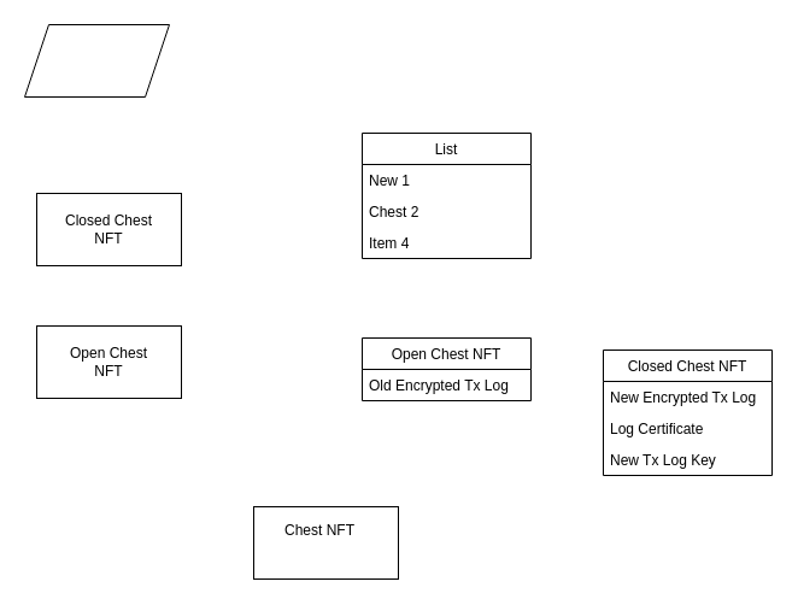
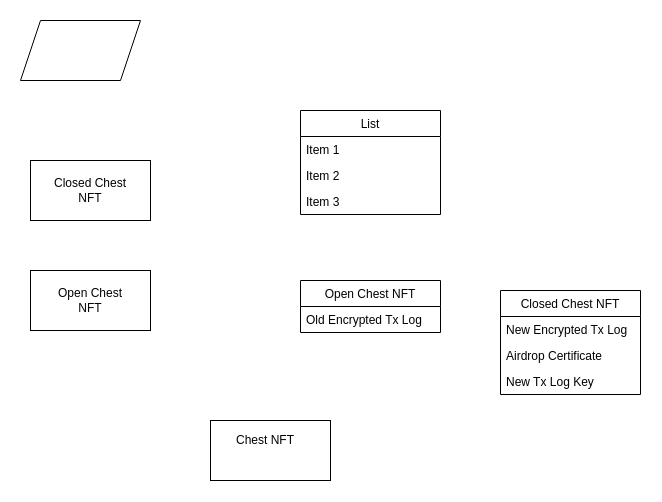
  <mxCell id="0" />
  <mxCell id="1" parent="0" />
  <mxCell id="2" value="" style="rounded=0;whiteSpace=wrap;html=1;" parent="1" vertex="1"><mxGeometry x="210" y="420" width="120" height="60" as="geometry" /></mxCell>
  <mxCell id="3" value="Chest NFT" style="text;html=1;strokeColor=none;fillColor=none;align=center;verticalAlign=middle;whiteSpace=wrap;rounded=0;" parent="1" vertex="1"><mxGeometry x="230" y="430" width="70" height="20" as="geometry" /></mxCell>
  <mxCell id="4" value="" style="rounded=0;whiteSpace=wrap;html=1;" parent="1" vertex="1"><mxGeometry x="30" y="160" width="120" height="60" as="geometry" /></mxCell>
  <mxCell id="5" value="Closed Chest NFT" style="text;html=1;strokeColor=none;fillColor=none;align=center;verticalAlign=middle;whiteSpace=wrap;rounded=0;" parent="1" vertex="1"><mxGeometry x="45" y="180" width="90" height="20" as="geometry" /></mxCell>
  <mxCell id="6" value="" style="rounded=0;whiteSpace=wrap;html=1;" parent="1" vertex="1"><mxGeometry x="30" y="270" width="120" height="60" as="geometry" /></mxCell>
  <mxCell id="7" value="Open Chest NFT" style="text;html=1;strokeColor=none;fillColor=none;align=center;verticalAlign=middle;whiteSpace=wrap;rounded=0;" parent="1" vertex="1"><mxGeometry x="55" y="290" width="70" height="20" as="geometry" /></mxCell>
  <mxCell id="8" value="Open Chest NFT" style="swimlane;fontStyle=0;childLayout=stackLayout;horizontal=1;startSize=26;horizontalStack=0;resizeParent=1;resizeParentMax=0;resizeLast=0;collapsible=1;marginBottom=0;" parent="1" vertex="1"><mxGeometry x="300" y="280" width="140" height="52" as="geometry" /></mxCell>
  <mxCell id="9" value="Old Encrypted Tx Log" style="text;strokeColor=none;fillColor=none;align=left;verticalAlign=top;spacingLeft=4;spacingRight=4;overflow=hidden;rotatable=0;points=[[0,0.5],[1,0.5]];portConstraint=eastwest;" parent="8" vertex="1"><mxGeometry y="26" width="140" height="26" as="geometry" /></mxCell>
  <mxCell id="10" value="Closed Chest NFT" style="swimlane;fontStyle=0;childLayout=stackLayout;horizontal=1;startSize=26;horizontalStack=0;resizeParent=1;resizeParentMax=0;resizeLast=0;collapsible=1;marginBottom=0;" parent="1" vertex="1"><mxGeometry x="500" y="290" width="140" height="104" as="geometry" /></mxCell>
  <mxCell id="11" value="New Encrypted Tx Log" style="text;strokeColor=none;fillColor=none;align=left;verticalAlign=top;spacingLeft=4;spacingRight=4;overflow=hidden;rotatable=0;points=[[0,0.5],[1,0.5]];portConstraint=eastwest;" parent="10" vertex="1"><mxGeometry y="26" width="140" height="26" as="geometry" /></mxCell>
- <mxCell id="12" value="Log Certificate" style="text;strokeColor=none;fillColor=none;align=left;verticalAlign=top;spacingLeft=4;spacingRight=4;overflow=hidden;rotatable=0;points=[[0,0.5],[1,0.5]];portConstraint=eastwest;" parent="10" vertex="1"><mxGeometry y="52" width="140" height="26" as="geometry" /></mxCell>
+ <mxCell id="12" value="Airdrop Certificate" style="text;strokeColor=none;fillColor=none;align=left;verticalAlign=top;spacingLeft=4;spacingRight=4;overflow=hidden;rotatable=0;points=[[0,0.5],[1,0.5]];portConstraint=eastwest;" parent="10" vertex="1"><mxGeometry y="52" width="140" height="26" as="geometry" /></mxCell>
  <mxCell id="13" value="New Tx Log Key" style="text;strokeColor=none;fillColor=none;align=left;verticalAlign=top;spacingLeft=4;spacingRight=4;overflow=hidden;rotatable=0;points=[[0,0.5],[1,0.5]];portConstraint=eastwest;" parent="10" vertex="1"><mxGeometry y="78" width="140" height="26" as="geometry" /></mxCell>
  <mxCell id="14" value="List" style="swimlane;fontStyle=0;childLayout=stackLayout;horizontal=1;startSize=26;horizontalStack=0;resizeParent=1;resizeParentMax=0;resizeLast=0;collapsible=1;marginBottom=0;" parent="1" vertex="1"><mxGeometry x="300" y="110" width="140" height="104" as="geometry" /></mxCell>
- <mxCell id="15" value="New 1" style="text;strokeColor=none;fillColor=none;align=left;verticalAlign=top;spacingLeft=4;spacingRight=4;overflow=hidden;rotatable=0;points=[[0,0.5],[1,0.5]];portConstraint=eastwest;" parent="14" vertex="1"><mxGeometry y="26" width="140" height="26" as="geometry" /></mxCell>
- <mxCell id="16" value="Chest 2" style="text;strokeColor=none;fillColor=none;align=left;verticalAlign=top;spacingLeft=4;spacingRight=4;overflow=hidden;rotatable=0;points=[[0,0.5],[1,0.5]];portConstraint=eastwest;" parent="14" vertex="1"><mxGeometry y="52" width="140" height="26" as="geometry" /></mxCell>
- <mxCell id="17" value="Item 4" style="text;strokeColor=none;fillColor=none;align=left;verticalAlign=top;spacingLeft=4;spacingRight=4;overflow=hidden;rotatable=0;points=[[0,0.5],[1,0.5]];portConstraint=eastwest;" parent="14" vertex="1"><mxGeometry y="78" width="140" height="26" as="geometry" /></mxCell>
+ <mxCell id="15" value="Item 1" style="text;strokeColor=none;fillColor=none;align=left;verticalAlign=top;spacingLeft=4;spacingRight=4;overflow=hidden;rotatable=0;points=[[0,0.5],[1,0.5]];portConstraint=eastwest;" parent="14" vertex="1"><mxGeometry y="26" width="140" height="26" as="geometry" /></mxCell>
+ <mxCell id="16" value="Item 2" style="text;strokeColor=none;fillColor=none;align=left;verticalAlign=top;spacingLeft=4;spacingRight=4;overflow=hidden;rotatable=0;points=[[0,0.5],[1,0.5]];portConstraint=eastwest;" parent="14" vertex="1"><mxGeometry y="52" width="140" height="26" as="geometry" /></mxCell>
+ <mxCell id="17" value="Item 3" style="text;strokeColor=none;fillColor=none;align=left;verticalAlign=top;spacingLeft=4;spacingRight=4;overflow=hidden;rotatable=0;points=[[0,0.5],[1,0.5]];portConstraint=eastwest;" parent="14" vertex="1"><mxGeometry y="78" width="140" height="26" as="geometry" /></mxCell>
  <mxCell id="18" value="" style="shape=parallelogram;perimeter=parallelogramPerimeter;whiteSpace=wrap;html=1;fixedSize=1;" parent="1" vertex="1"><mxGeometry x="20" y="20" width="120" height="60" as="geometry" /></mxCell>
